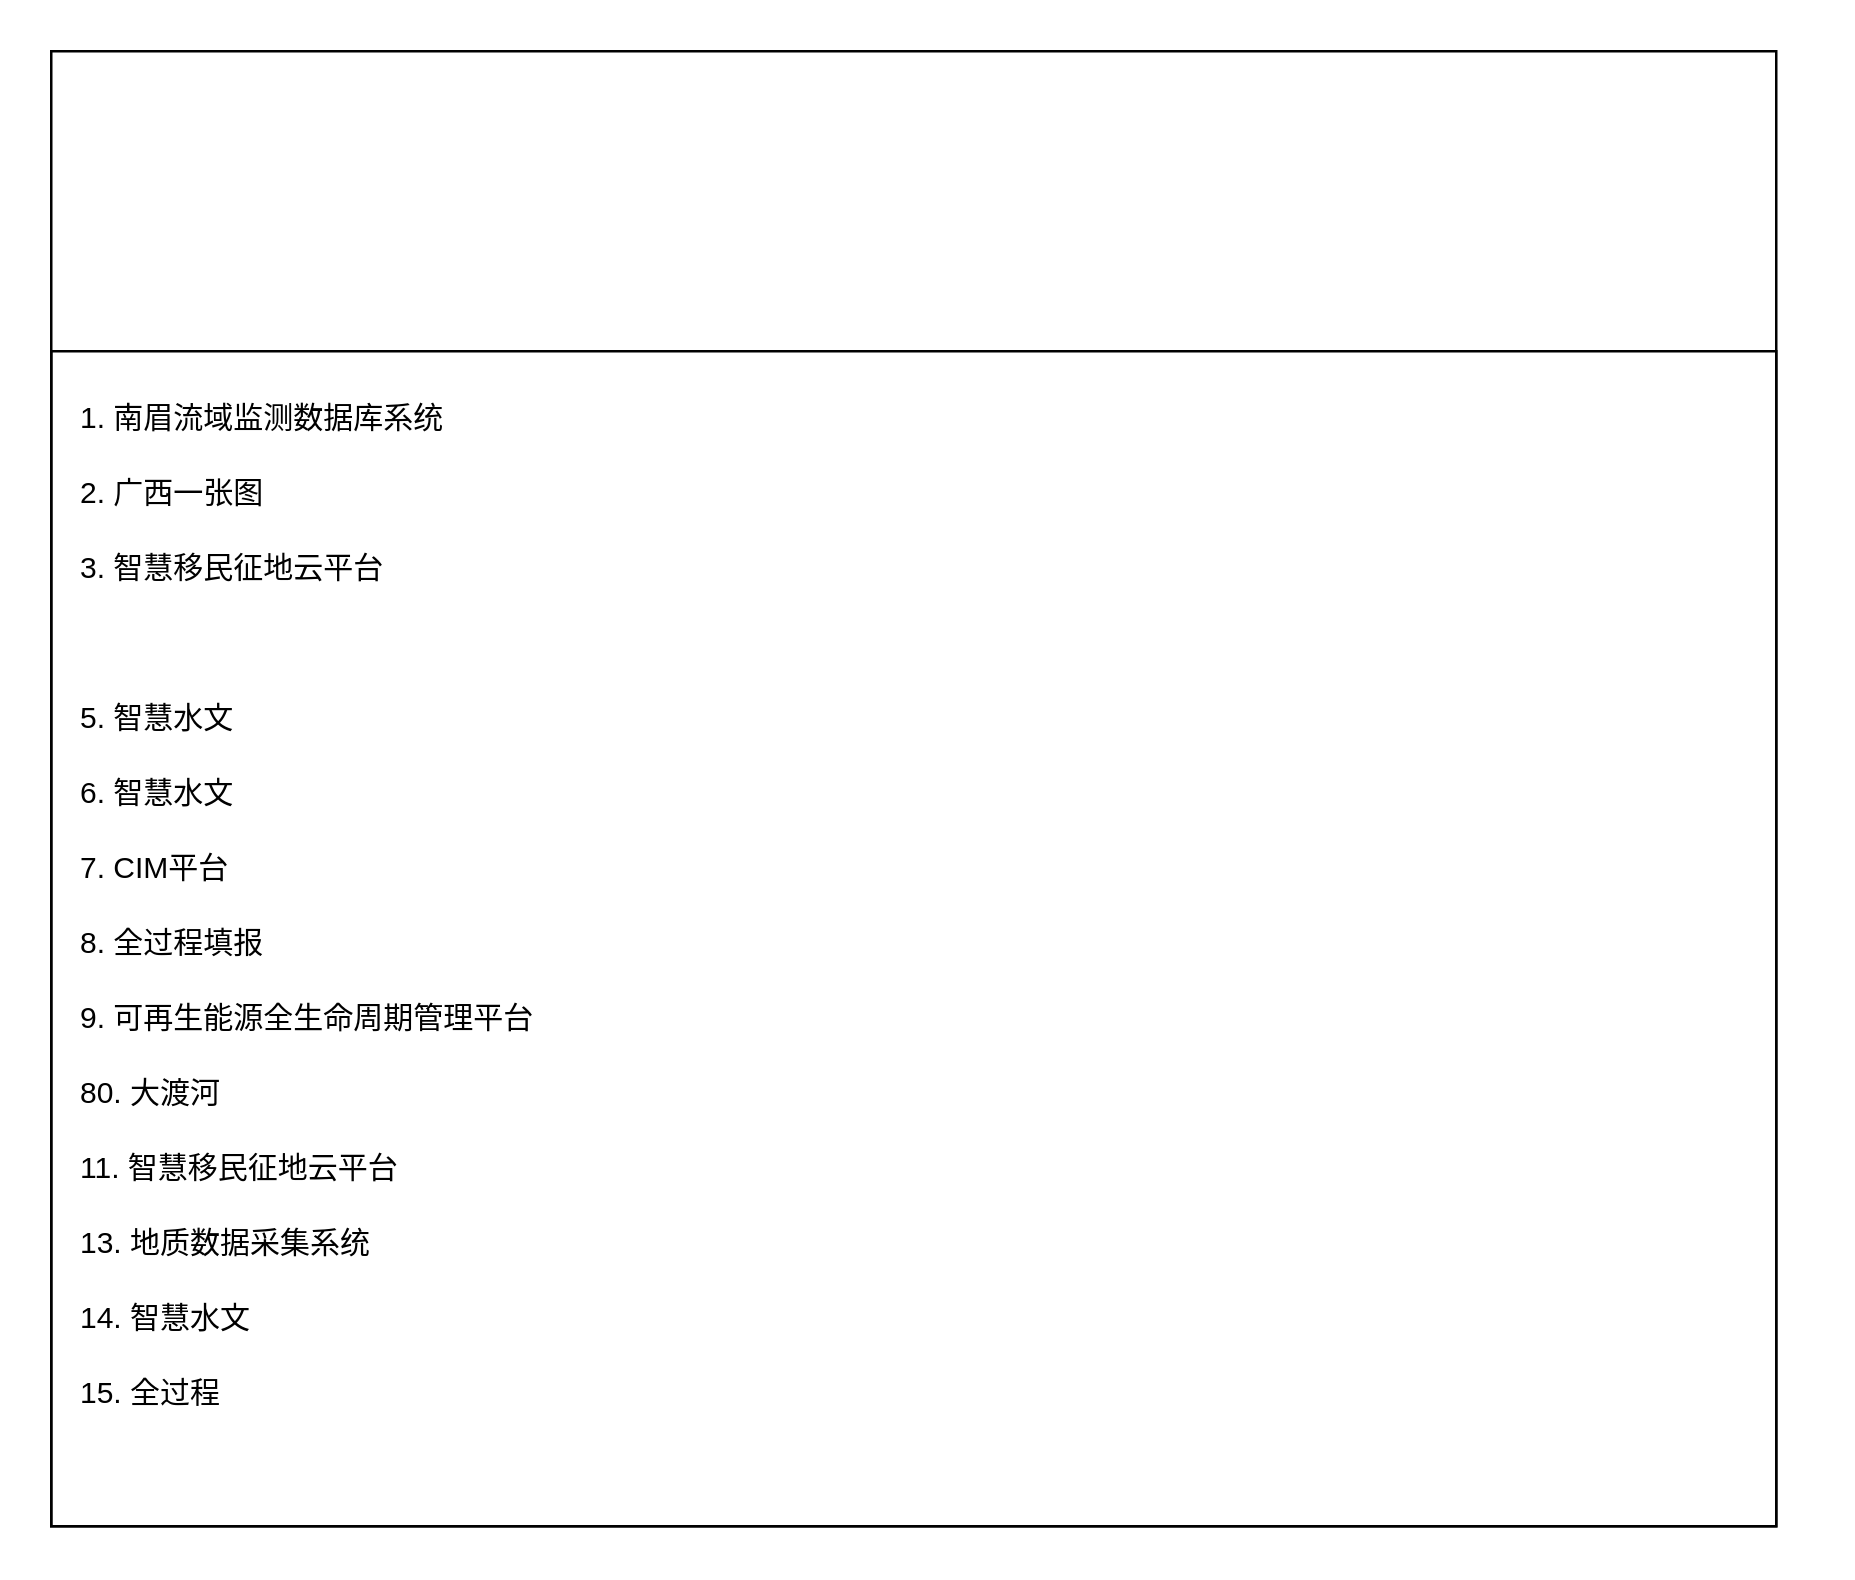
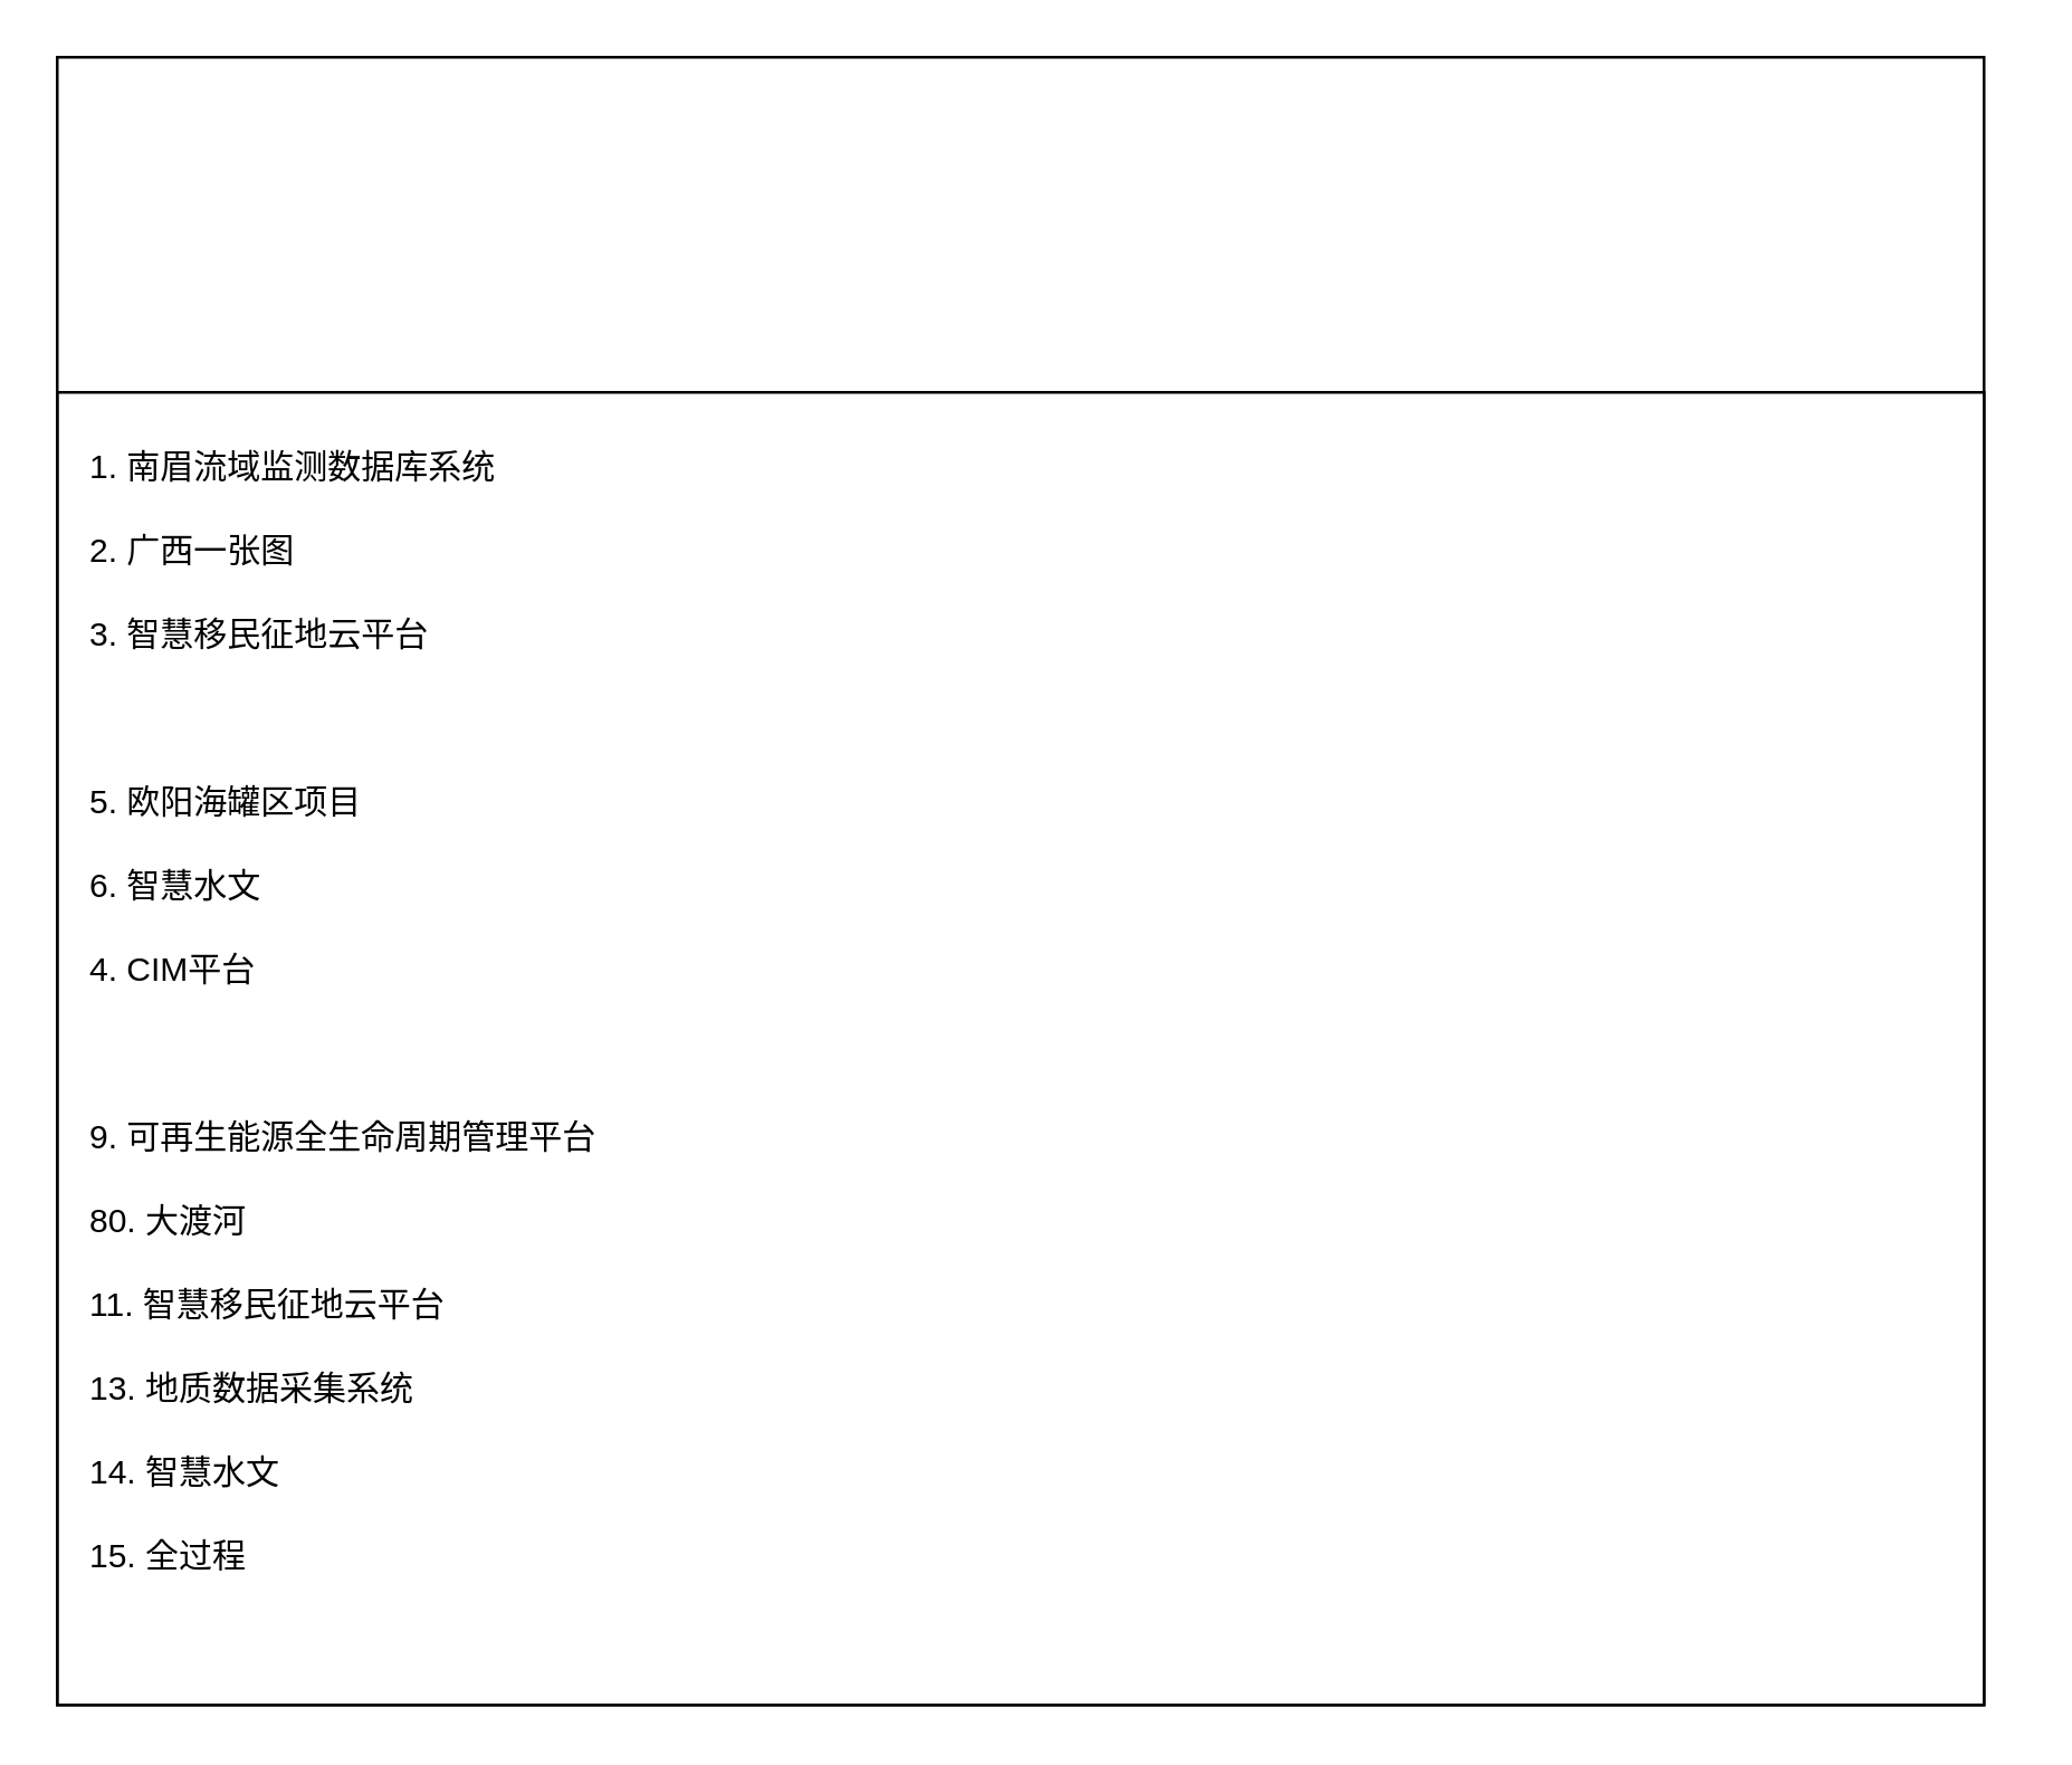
  <mxCell id="0" />
  <mxCell id="1" parent="0" />
  <mxCell id="2" value="" style="rounded=0;whiteSpace=wrap;html=1;fillColor=none;" parent="1" vertex="1"><mxGeometry x="20" y="20" width="690" height="590" as="geometry" /></mxCell>
  <mxCell id="3" value="" style="rounded=0;whiteSpace=wrap;html=1;fillColor=none;" parent="1" vertex="1"><mxGeometry x="20" y="140" width="690" height="470" as="geometry" /></mxCell>
  <mxCell id="4" value="1. 南眉流域监测数据库系统" style="text;html=1;align=left;verticalAlign=middle;whiteSpace=wrap;rounded=0;" parent="1" vertex="1"><mxGeometry x="30" y="152" width="650" height="30" as="geometry" /></mxCell>
  <mxCell id="5" value="2. 广西一张图" style="text;html=1;align=left;verticalAlign=middle;whiteSpace=wrap;rounded=0;" parent="1" vertex="1"><mxGeometry x="30" y="182" width="630" height="30" as="geometry" /></mxCell>
  <mxCell id="6" value="3. 智慧移民征地云平台" style="text;html=1;align=left;verticalAlign=middle;whiteSpace=wrap;rounded=0;" parent="1" vertex="1"><mxGeometry x="30" y="212" width="640" height="30" as="geometry" /></mxCell>
- <mxCell id="7" value="5. 智慧水文" style="text;html=1;align=left;verticalAlign=middle;whiteSpace=wrap;rounded=0;" parent="1" vertex="1"><mxGeometry x="30" y="272" width="690" height="30" as="geometry" /></mxCell>
+ <mxCell id="7" value="5. 欧阳海罐区项目" style="text;html=1;align=left;verticalAlign=middle;whiteSpace=wrap;rounded=0;" parent="1" vertex="1"><mxGeometry x="30" y="272" width="690" height="30" as="geometry" /></mxCell>
  <mxCell id="8" value="6. 智慧水文" style="text;html=1;align=left;verticalAlign=middle;whiteSpace=wrap;rounded=0;" parent="1" vertex="1"><mxGeometry x="30" y="302" width="650" height="30" as="geometry" /></mxCell>
- <mxCell id="9" value="7. CIM平台" style="text;html=1;align=left;verticalAlign=middle;whiteSpace=wrap;rounded=0;" parent="1" vertex="1"><mxGeometry x="30" y="332" width="640" height="30" as="geometry" /></mxCell>
- <mxCell id="10" value="8. 全过程填报" style="text;html=1;align=left;verticalAlign=middle;whiteSpace=wrap;rounded=0;" parent="1" vertex="1"><mxGeometry x="30" y="362" width="640" height="30" as="geometry" /></mxCell>
+ <mxCell id="9" value="4. CIM平台" style="text;html=1;align=left;verticalAlign=middle;whiteSpace=wrap;rounded=0;" parent="1" vertex="1"><mxGeometry x="30" y="332" width="640" height="30" as="geometry" /></mxCell>
  <mxCell id="11" value="9. 可再生能源全生命周期管理平台" style="text;html=1;align=left;verticalAlign=middle;whiteSpace=wrap;rounded=0;" parent="1" vertex="1"><mxGeometry x="30" y="392" width="640" height="30" as="geometry" /></mxCell>
  <mxCell id="12" value="80. 大渡河" style="text;html=1;align=left;verticalAlign=middle;whiteSpace=wrap;rounded=0;" parent="1" vertex="1"><mxGeometry x="30" y="422" width="640" height="30" as="geometry" /></mxCell>
  <mxCell id="13" value="11. 智慧移民征地云平台" style="text;html=1;align=left;verticalAlign=middle;whiteSpace=wrap;rounded=0;" parent="1" vertex="1"><mxGeometry x="30" y="452" width="620" height="30" as="geometry" /></mxCell>
  <mxCell id="14" value="13. 地质数据采集系统" style="text;html=1;align=left;verticalAlign=middle;whiteSpace=wrap;rounded=0;" parent="1" vertex="1"><mxGeometry x="30" y="482" width="630" height="30" as="geometry" /></mxCell>
  <mxCell id="15" value="14. 智慧水文" style="text;html=1;align=left;verticalAlign=middle;whiteSpace=wrap;rounded=0;" parent="1" vertex="1"><mxGeometry x="30" y="512" width="640" height="30" as="geometry" /></mxCell>
  <mxCell id="16" value="15. 全过程" style="text;html=1;align=left;verticalAlign=middle;whiteSpace=wrap;rounded=0;" parent="1" vertex="1"><mxGeometry x="30" y="542" width="640" height="30" as="geometry" /></mxCell>
